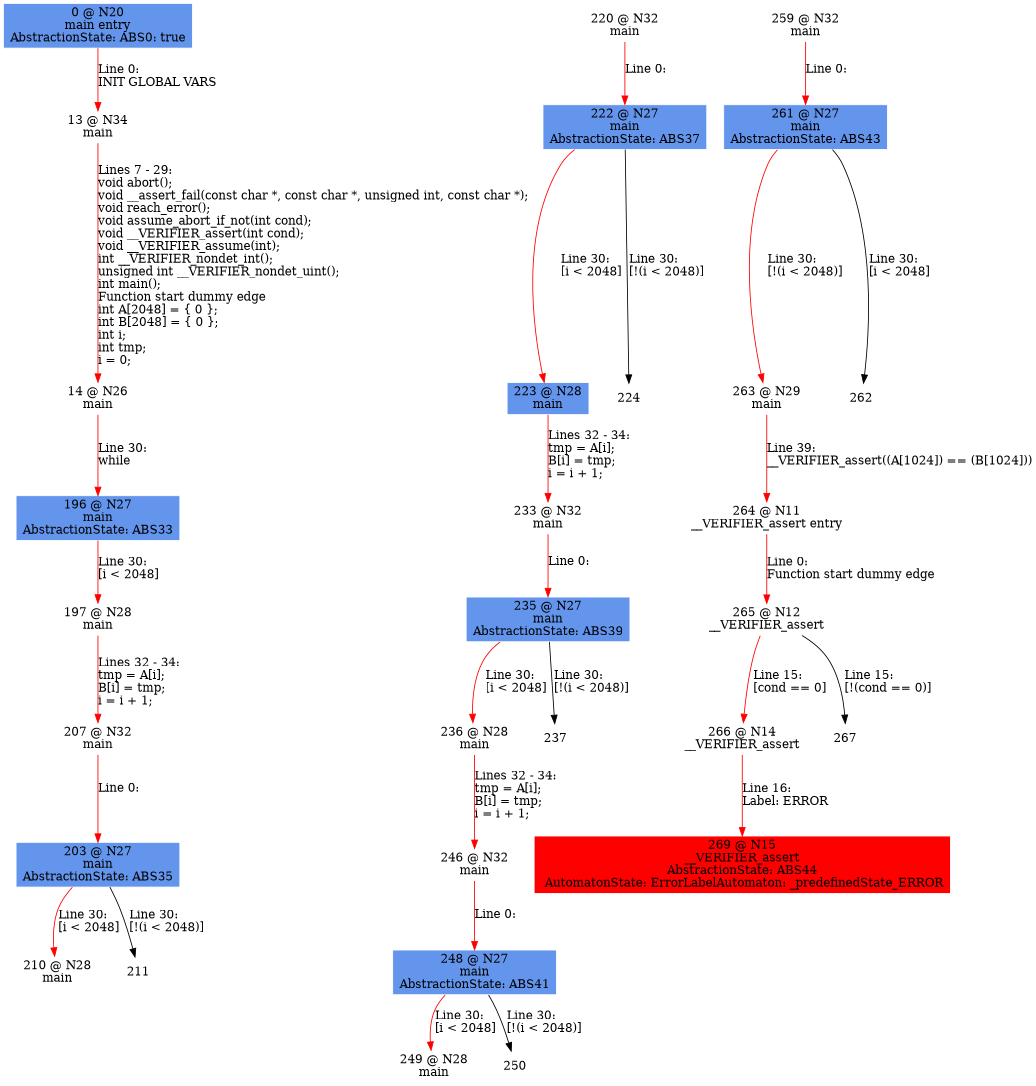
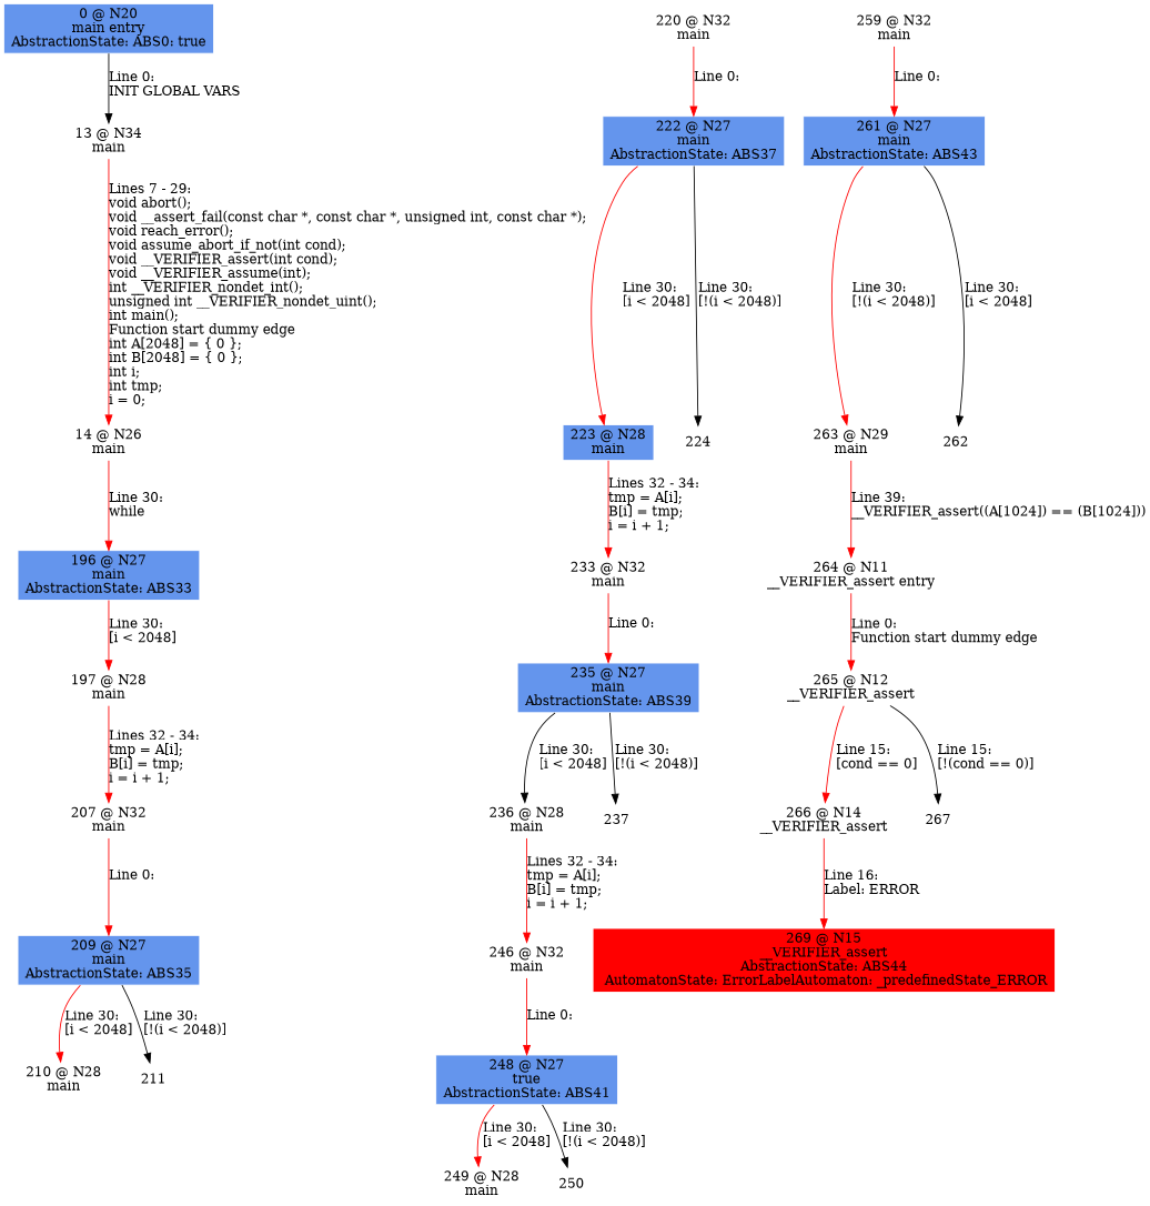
  digraph {
    node [color=white shape=box style=filled]
    edge [color=red]
    n1 [fillcolor=cornflowerblue label="0 @ N20\nmain entry\nAbstractionState: ABS0: true\n"]
    n2 [label="13 @ N34\nmain\n"]
    n3 [label="14 @ N26\nmain\n"]
    n4 [fillcolor=cornflowerblue label="196 @ N27\nmain\nAbstractionState: ABS33\n"]
    n5 [label="197 @ N28\nmain\n"]
    n6 [label="207 @ N32\nmain\n"]
-   n7 [fillcolor=cornflowerblue label="203 @ N27\nmain\nAbstractionState: ABS35\n"]
+   n7 [fillcolor=cornflowerblue label="209 @ N27\nmain\nAbstractionState: ABS35\n"]
    n8 [label="210 @ N28\nmain\n"]
    211
    n10 [label="220 @ N32\nmain\n"]
    n11 [fillcolor=cornflowerblue label="222 @ N27\nmain\nAbstractionState: ABS37\n"]
    n12 [fillcolor=cornflowerblue label="223 @ N28\nmain\n"]
    224
    n14 [label="233 @ N32\nmain\n"]
    n15 [fillcolor=cornflowerblue label="235 @ N27\nmain\nAbstractionState: ABS39\n"]
    n16 [label="236 @ N28\nmain\n"]
    237
    n18 [label="246 @ N32\nmain\n"]
-   n19 [fillcolor=cornflowerblue label="248 @ N27\nmain\nAbstractionState: ABS41\n"]
+   n19 [fillcolor=cornflowerblue label="248 @ N27\ntrue\nAbstractionState: ABS41\n"]
    n20 [label="249 @ N28\nmain\n"]
    250
    n22 [label="259 @ N32\nmain\n"]
    n23 [fillcolor=cornflowerblue label="261 @ N27\nmain\nAbstractionState: ABS43\n"]
    n24 [label="263 @ N29\nmain\n"]
    262
    n26 [label="264 @ N11\n__VERIFIER_assert entry\n"]
    n27 [label="265 @ N12\n__VERIFIER_assert\n"]
    n28 [label="266 @ N14\n__VERIFIER_assert\n"]
    267
    n30 [fillcolor=red label="269 @ N15\n__VERIFIER_assert\nAbstractionState: ABS44\n AutomatonState: ErrorLabelAutomaton: _predefinedState_ERROR\n"]
-   n1 -> n2 [label="Line 0: \lINIT GLOBAL VARS\l"]
+   n1 -> n2 [color=black label="Line 0: \lINIT GLOBAL VARS\l"]
    n2 -> n3 [label="Lines 7 - 29: \lvoid abort();\lvoid __assert_fail(const char *, const char *, unsigned int, const char *);\lvoid reach_error();\lvoid assume_abort_if_not(int cond);\lvoid __VERIFIER_assert(int cond);\lvoid __VERIFIER_assume(int);\lint __VERIFIER_nondet_int();\lunsigned int __VERIFIER_nondet_uint();\lint main();\lFunction start dummy edge\lint A[2048] = { 0 };\lint B[2048] = { 0 };\lint i;\lint tmp;\li = 0;\l"]
    n3 -> n4 [label="Line 30: \lwhile\l"]
    n4 -> n5 [label="Line 30: \l[i < 2048]\l"]
    n5 -> n6 [label="Lines 32 - 34: \ltmp = A[i];\lB[i] = tmp;\li = i + 1;\l"]
    n6 -> n7 [label="Line 0: \l\l"]
    n7 -> n8 [label="Line 30: \l[i < 2048]\l"]
    n7 -> 211 [label="Line 30: \l[!(i < 2048)]\l" color=""]
    n10 -> n11 [label="Line 0: \l\l"]
    n11 -> n12 [label="Line 30: \l[i < 2048]\l"]
    n11 -> 224 [label="Line 30: \l[!(i < 2048)]\l" color=""]
    n12 -> n14 [label="Lines 32 - 34: \ltmp = A[i];\lB[i] = tmp;\li = i + 1;\l"]
    n14 -> n15 [label="Line 0: \l\l"]
-   n15 -> n16 [label="Line 30: \l[i < 2048]\l"]
+   n15 -> n16 [color=black label="Line 30: \l[i < 2048]\l"]
    n15 -> 237 [label="Line 30: \l[!(i < 2048)]\l" color=""]
    n16 -> n18 [label="Lines 32 - 34: \ltmp = A[i];\lB[i] = tmp;\li = i + 1;\l"]
    n18 -> n19 [label="Line 0: \l\l"]
    n19 -> n20 [label="Line 30: \l[i < 2048]\l"]
    n19 -> 250 [label="Line 30: \l[!(i < 2048)]\l" color=""]
    n22 -> n23 [label="Line 0: \l\l"]
    n23 -> n24 [label="Line 30: \l[!(i < 2048)]\l"]
    n23 -> 262 [label="Line 30: \l[i < 2048]\l" color=""]
    n24 -> n26 [label="Line 39: \l__VERIFIER_assert((A[1024]) == (B[1024]))\l"]
    n26 -> n27 [label="Line 0: \lFunction start dummy edge\l"]
    n27 -> n28 [label="Line 15: \l[cond == 0]\l"]
    n27 -> 267 [label="Line 15: \l[!(cond == 0)]\l" color=""]
    n28 -> n30 [label="Line 16: \lLabel: ERROR\l"]
  }
